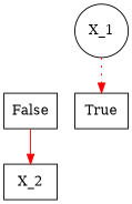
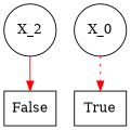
  digraph {
    ordering=out
    node [shape=rectangle]
    edge [color=red]
    n1 [label=False]
    n2 [label=True]
-   n3 [label=X_1 shape=circle]
-   n4 [label=X_2 shape=box]
+   n3 [label=X_0 shape=circle]
+   n4 [label=X_2 shape=circle]
    subgraph sub_1 {
      rank=same
      n1
      n2
    }
    subgraph sub_2 {
      rank=same
      n3
    }
    subgraph sub_3 {
      rank=same
      n4
    }
    n3 -> n2 [style=dotted]
-   n1 -> n4
+   n4 -> n1
  }
